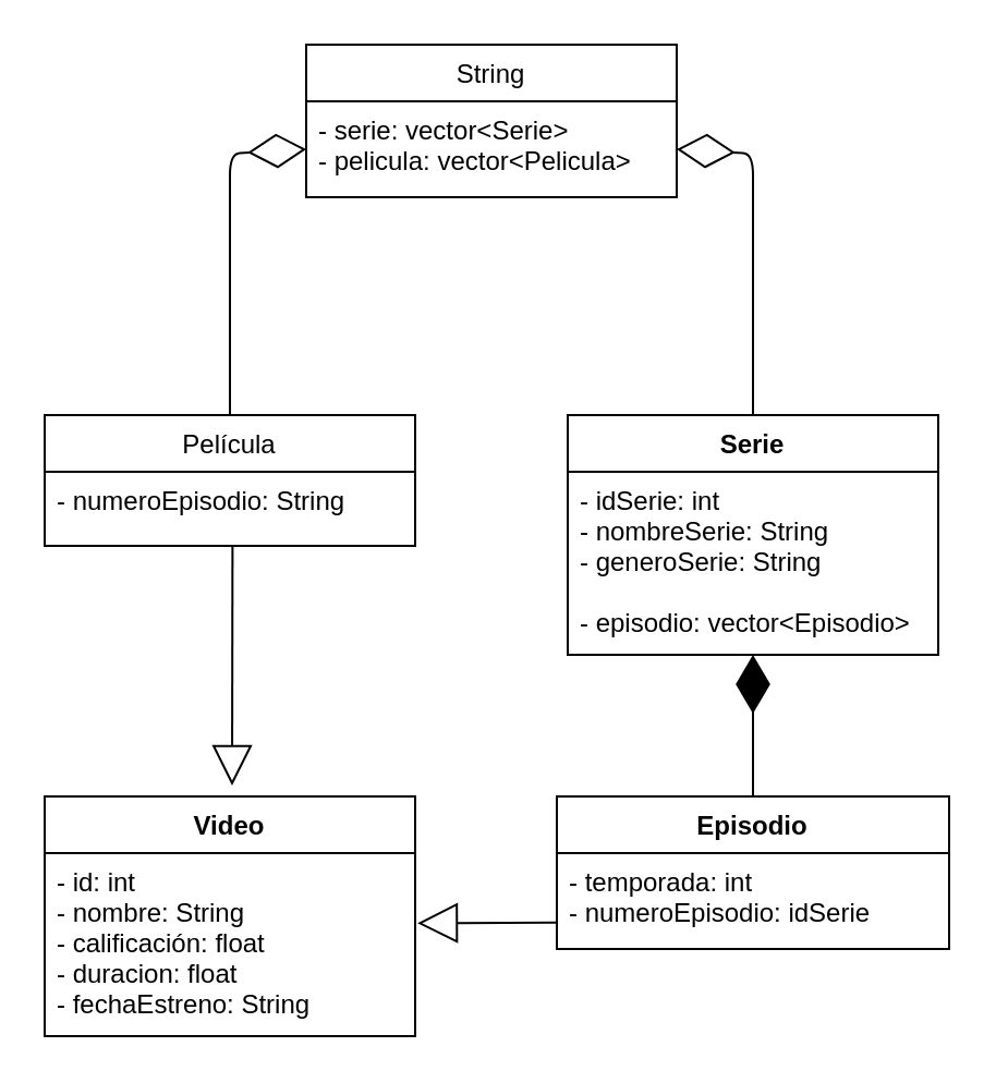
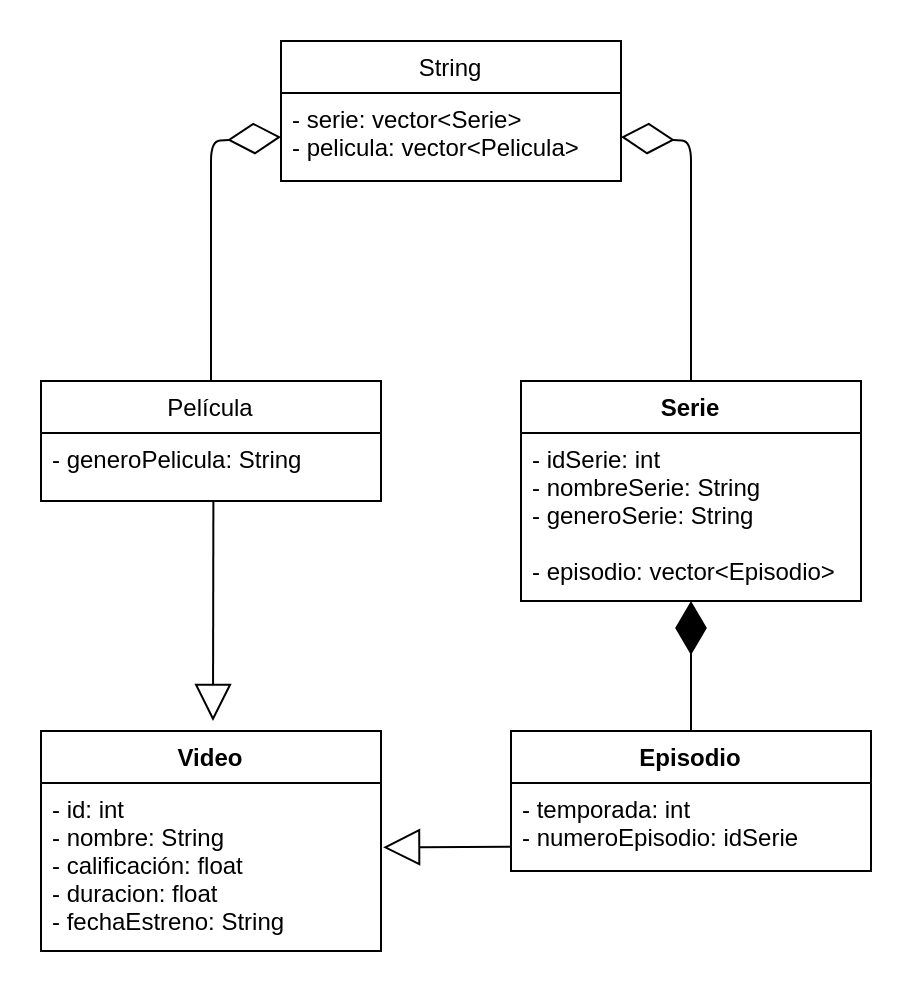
  <mxCell id="0" />
  <mxCell id="1" parent="0" />
  <mxCell id="2" value="Película" style="swimlane;fontStyle=0;align=center;verticalAlign=top;childLayout=stackLayout;horizontal=1;startSize=26;horizontalStack=0;resizeParent=1;resizeParentMax=0;resizeLast=0;collapsible=1;marginBottom=0;" parent="1" vertex="1"><mxGeometry x="20" y="190" width="170" height="60" as="geometry" /></mxCell>
- <mxCell id="3" value="- numeroEpisodio: String " style="text;strokeColor=none;fillColor=none;align=left;verticalAlign=top;spacingLeft=4;spacingRight=4;overflow=hidden;rotatable=0;points=[[0,0.5],[1,0.5]];portConstraint=eastwest;" parent="2" vertex="1"><mxGeometry y="26" width="170" height="34" as="geometry" /></mxCell>
+ <mxCell id="3" value="- generoPelicula: String " style="text;strokeColor=none;fillColor=none;align=left;verticalAlign=top;spacingLeft=4;spacingRight=4;overflow=hidden;rotatable=0;points=[[0,0.5],[1,0.5]];portConstraint=eastwest;" parent="2" vertex="1"><mxGeometry y="26" width="170" height="34" as="geometry" /></mxCell>
  <mxCell id="4" value="Serie" style="swimlane;fontStyle=1;align=center;verticalAlign=top;childLayout=stackLayout;horizontal=1;startSize=26;horizontalStack=0;resizeParent=1;resizeParentMax=0;resizeLast=0;collapsible=1;marginBottom=0;" parent="1" vertex="1"><mxGeometry x="260" y="190" width="170" height="110" as="geometry" /></mxCell>
  <mxCell id="5" value="- idSerie: int&#10;- nombreSerie: String &#10;- generoSerie: String&#10;&#10;- episodio: vector&lt;Episodio&gt;" style="text;strokeColor=none;fillColor=none;align=left;verticalAlign=top;spacingLeft=4;spacingRight=4;overflow=hidden;rotatable=0;points=[[0,0.5],[1,0.5]];portConstraint=eastwest;" parent="4" vertex="1"><mxGeometry y="26" width="170" height="84" as="geometry" /></mxCell>
  <mxCell id="6" value="String" style="swimlane;fontStyle=0;align=center;verticalAlign=top;childLayout=stackLayout;horizontal=1;startSize=26;horizontalStack=0;resizeParent=1;resizeParentMax=0;resizeLast=0;collapsible=1;marginBottom=0;" parent="1" vertex="1"><mxGeometry x="140" y="20" width="170" height="70" as="geometry" /></mxCell>
  <mxCell id="7" value="- serie: vector&lt;Serie&gt;&#10;- pelicula: vector&lt;Pelicula&gt;" style="text;strokeColor=none;fillColor=none;align=left;verticalAlign=top;spacingLeft=4;spacingRight=4;overflow=hidden;rotatable=0;points=[[0,0.5],[1,0.5]];portConstraint=eastwest;" parent="6" vertex="1"><mxGeometry y="26" width="170" height="44" as="geometry" /></mxCell>
  <mxCell id="8" value="" style="endArrow=diamondThin;endFill=0;endSize=24;html=1;exitX=0.5;exitY=0;exitDx=0;exitDy=0;entryX=0;entryY=0.5;entryDx=0;entryDy=0;" parent="1" source="2" target="7" edge="1"><mxGeometry width="160" relative="1" as="geometry"><mxPoint x="90" y="170" as="sourcePoint" /><mxPoint x="250" y="170" as="targetPoint" /><Array as="points"><mxPoint x="105" y="70" /></Array></mxGeometry></mxCell>
  <mxCell id="9" value="" style="endArrow=diamondThin;endFill=0;endSize=24;html=1;exitX=0.5;exitY=0;exitDx=0;exitDy=0;entryX=1;entryY=0.5;entryDx=0;entryDy=0;" parent="1" source="4" target="7" edge="1"><mxGeometry width="160" relative="1" as="geometry"><mxPoint x="350" y="190" as="sourcePoint" /><mxPoint x="385" y="93" as="targetPoint" /><Array as="points"><mxPoint x="345" y="70" /></Array></mxGeometry></mxCell>
  <mxCell id="10" value="" style="endArrow=diamondThin;endFill=1;endSize=24;html=1;startArrow=none;exitX=0.5;exitY=0;exitDx=0;exitDy=0;" parent="1" source="11" edge="1"><mxGeometry width="160" relative="1" as="geometry"><mxPoint x="320" y="380" as="sourcePoint" /><mxPoint x="345" y="300" as="targetPoint" /><Array as="points" /></mxGeometry></mxCell>
  <mxCell id="11" value="Episodio" style="swimlane;fontStyle=1;align=center;verticalAlign=top;childLayout=stackLayout;horizontal=1;startSize=26;horizontalStack=0;resizeParent=1;resizeParentMax=0;resizeLast=0;collapsible=1;marginBottom=0;" parent="1" vertex="1"><mxGeometry x="255" y="365" width="180" height="70" as="geometry" /></mxCell>
  <mxCell id="12" value="- temporada: int &#10;- numeroEpisodio: idSerie" style="text;strokeColor=none;fillColor=none;align=left;verticalAlign=top;spacingLeft=4;spacingRight=4;overflow=hidden;rotatable=0;points=[[0,0.5],[1,0.5]];portConstraint=eastwest;" parent="11" vertex="1"><mxGeometry y="26" width="180" height="44" as="geometry" /></mxCell>
  <mxCell id="13" value="Video" style="swimlane;fontStyle=1;align=center;verticalAlign=top;childLayout=stackLayout;horizontal=1;startSize=26;horizontalStack=0;resizeParent=1;resizeParentMax=0;resizeLast=0;collapsible=1;marginBottom=0;" vertex="1" parent="1"><mxGeometry x="20" y="365" width="170" height="110" as="geometry" /></mxCell>
  <mxCell id="14" value="- id: int&#10;- nombre: String &#10;- calificación: float&#10;- duracion: float&#10;- fechaEstreno: String" style="text;strokeColor=none;fillColor=none;align=left;verticalAlign=top;spacingLeft=4;spacingRight=4;overflow=hidden;rotatable=0;points=[[0,0.5],[1,0.5]];portConstraint=eastwest;" vertex="1" parent="13"><mxGeometry y="26" width="170" height="84" as="geometry" /></mxCell>
  <mxCell id="15" value="" style="endArrow=block;endSize=16;endFill=0;html=1;exitX=0.507;exitY=1.012;exitDx=0;exitDy=0;exitPerimeter=0;" edge="1" parent="1" source="3"><mxGeometry width="160" relative="1" as="geometry"><mxPoint x="67" y="290" as="sourcePoint" /><mxPoint x="106" y="360" as="targetPoint" /></mxGeometry></mxCell>
  <mxCell id="16" value="" style="endArrow=block;endSize=16;endFill=0;html=1;entryX=1.006;entryY=0.383;entryDx=0;entryDy=0;entryPerimeter=0;exitX=-0.002;exitY=0.725;exitDx=0;exitDy=0;exitPerimeter=0;" edge="1" parent="1" source="12" target="14"><mxGeometry width="160" relative="1" as="geometry"><mxPoint x="202" y="475" as="sourcePoint" /><mxPoint x="362" y="475" as="targetPoint" /></mxGeometry></mxCell>
